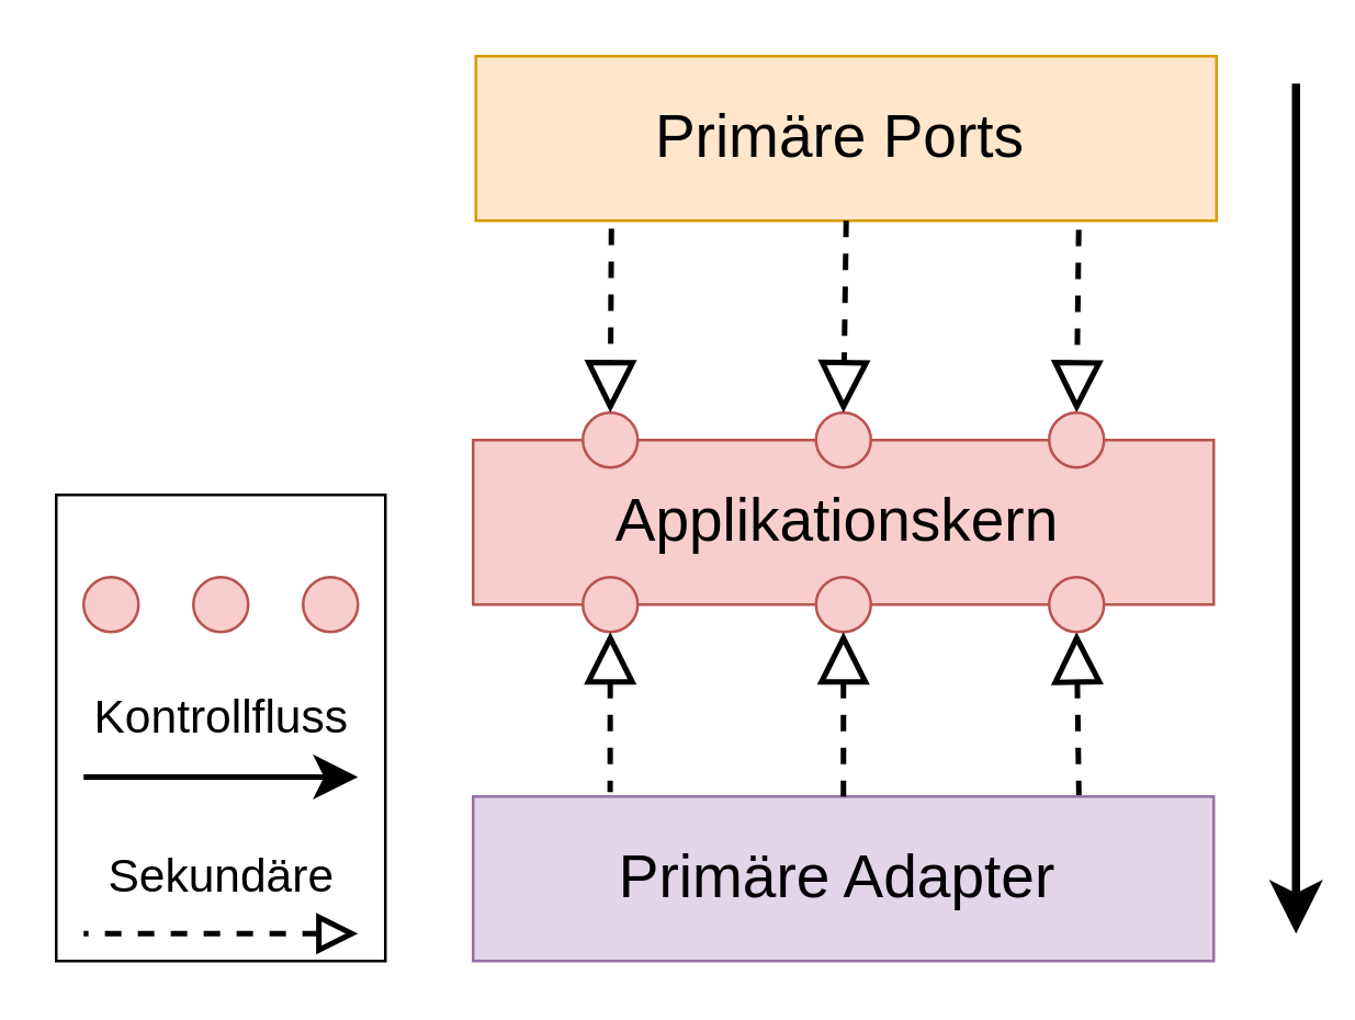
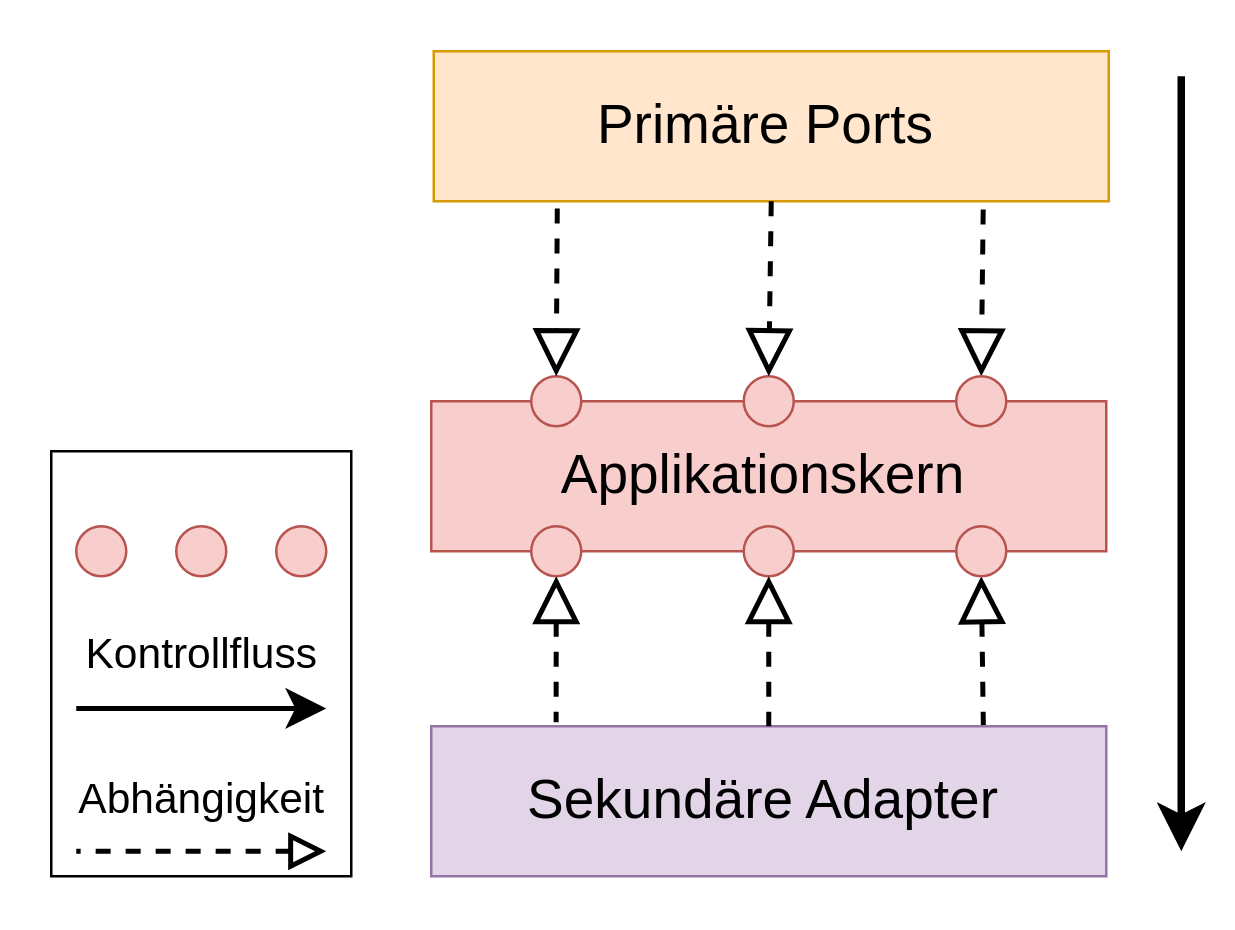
  <mxCell id="0" />
  <mxCell id="1" parent="0" />
  <mxCell id="2" value="" style="rounded=0;whiteSpace=wrap;html=1;fontSize=21;fillColor=none;" vertex="1" parent="1"><mxGeometry x="20" y="180" width="120" height="170" as="geometry" /></mxCell>
  <mxCell id="3" value="" style="endArrow=block;html=1;rounded=0;fontSize=27;fontColor=#000000;strokeWidth=2;endFill=0;startSize=7;endSize=14;dashed=1;entryX=0.5;entryY=0;entryDx=0;entryDy=0;exitX=0.814;exitY=1.055;exitDx=0;exitDy=0;exitPerimeter=0;" parent="1" edge="1" target="12" source="6"><mxGeometry x="536" y="275" width="50" height="50" as="geometry"><mxPoint x="473" y="50" as="sourcePoint" /><mxPoint x="472" y="190" as="targetPoint" /></mxGeometry></mxCell>
  <mxCell id="4" value="" style="endArrow=none;html=1;rounded=0;fontSize=27;fontColor=#000000;strokeWidth=2;endFill=0;startSize=14;endSize=14;dashed=1;startArrow=block;startFill=0;exitX=0.5;exitY=1;exitDx=0;exitDy=0;entryX=0.818;entryY=0.021;entryDx=0;entryDy=0;entryPerimeter=0;" edge="1" parent="1" source="16" target="18"><mxGeometry x="536" y="455" width="50" height="50" as="geometry"><mxPoint x="472" y="210" as="sourcePoint" /><mxPoint x="472" y="350" as="targetPoint" /></mxGeometry></mxCell>
  <mxCell id="5" value="" style="group" vertex="1" connectable="0" parent="1"><mxGeometry x="171" y="20" width="272" height="60" as="geometry" /></mxCell>
  <mxCell id="6" value="" style="rounded=0;whiteSpace=wrap;html=1;fillColor=#ffe6cc;strokeColor=#d79b00;" parent="5" vertex="1"><mxGeometry x="2" width="270" height="60" as="geometry" /></mxCell>
  <mxCell id="7" value="Primäre Ports" style="text;html=1;strokeColor=none;fillColor=none;align=center;verticalAlign=middle;whiteSpace=wrap;rounded=0;fontSize=22;" parent="5" vertex="1"><mxGeometry y="15" width="270" height="30" as="geometry" /></mxCell>
  <mxCell id="8" value="" style="group" vertex="1" connectable="0" parent="1"><mxGeometry x="170" y="150" width="272" height="80" as="geometry" /></mxCell>
  <mxCell id="9" value="" style="rounded=0;whiteSpace=wrap;html=1;fillColor=#f8cecc;strokeColor=#b85450;" parent="8" vertex="1"><mxGeometry x="2" y="10" width="270" height="60" as="geometry" /></mxCell>
  <mxCell id="10" value="Applikationskern" style="text;html=1;strokeColor=none;fillColor=none;align=center;verticalAlign=middle;whiteSpace=wrap;rounded=0;fontSize=22;" parent="8" vertex="1"><mxGeometry y="25" width="270" height="30" as="geometry" /></mxCell>
  <mxCell id="11" value="" style="ellipse;whiteSpace=wrap;html=1;aspect=fixed;fillColor=#f8cecc;strokeColor=#b85450;" vertex="1" parent="8"><mxGeometry x="42" width="20" height="20" as="geometry" /></mxCell>
  <mxCell id="12" value="" style="ellipse;whiteSpace=wrap;html=1;aspect=fixed;fillColor=#f8cecc;strokeColor=#b85450;" vertex="1" parent="8"><mxGeometry x="212" width="20" height="20" as="geometry" /></mxCell>
  <mxCell id="13" value="" style="ellipse;whiteSpace=wrap;html=1;aspect=fixed;fillColor=#f8cecc;strokeColor=#b85450;" vertex="1" parent="8"><mxGeometry x="127" width="20" height="20" as="geometry" /></mxCell>
  <mxCell id="14" value="" style="ellipse;whiteSpace=wrap;html=1;aspect=fixed;fillColor=#f8cecc;strokeColor=#b85450;" vertex="1" parent="8"><mxGeometry x="127" y="60" width="20" height="20" as="geometry" /></mxCell>
  <mxCell id="15" value="" style="ellipse;whiteSpace=wrap;html=1;aspect=fixed;fillColor=#f8cecc;strokeColor=#b85450;" vertex="1" parent="8"><mxGeometry x="42" y="60" width="20" height="20" as="geometry" /></mxCell>
  <mxCell id="16" value="" style="ellipse;whiteSpace=wrap;html=1;aspect=fixed;fillColor=#f8cecc;strokeColor=#b85450;" vertex="1" parent="8"><mxGeometry x="212" y="60" width="20" height="20" as="geometry" /></mxCell>
  <mxCell id="17" value="" style="group" vertex="1" connectable="0" parent="1"><mxGeometry x="170" y="290" width="272" height="60" as="geometry" /></mxCell>
  <mxCell id="18" value="" style="rounded=0;whiteSpace=wrap;html=1;fillColor=#e1d5e7;strokeColor=#9673a6;" parent="17" vertex="1"><mxGeometry x="2" width="270" height="60" as="geometry" /></mxCell>
- <mxCell id="19" value="Primäre Adapter" style="text;html=1;strokeColor=none;fillColor=none;align=center;verticalAlign=middle;whiteSpace=wrap;rounded=0;fontSize=22;" parent="17" vertex="1"><mxGeometry y="15" width="270" height="30" as="geometry" /></mxCell>
+ <mxCell id="19" value="Sekundäre Adapter" style="text;html=1;strokeColor=none;fillColor=none;align=center;verticalAlign=middle;whiteSpace=wrap;rounded=0;fontSize=22;" parent="17" vertex="1"><mxGeometry y="15" width="270" height="30" as="geometry" /></mxCell>
  <mxCell id="20" value="" style="endArrow=none;html=1;rounded=0;fontSize=27;fontColor=#000000;strokeWidth=2;endFill=0;startSize=14;endSize=14;dashed=1;startArrow=block;startFill=0;exitX=0.5;exitY=1;exitDx=0;exitDy=0;entryX=0.5;entryY=0;entryDx=0;entryDy=0;" edge="1" parent="1" source="14" target="18"><mxGeometry x="449.57" y="465" width="50" height="50" as="geometry"><mxPoint x="305.57" y="200" as="sourcePoint" /><mxPoint x="306.43" y="281.26" as="targetPoint" /></mxGeometry></mxCell>
  <mxCell id="21" value="" style="endArrow=none;html=1;rounded=0;fontSize=27;fontColor=#000000;strokeWidth=2;endFill=0;startSize=14;endSize=14;dashed=1;startArrow=block;startFill=0;exitX=0.5;exitY=1;exitDx=0;exitDy=0;entryX=0.185;entryY=-0.026;entryDx=0;entryDy=0;entryPerimeter=0;" edge="1" parent="1" source="15" target="18"><mxGeometry x="459.57" y="475" width="50" height="50" as="geometry"><mxPoint x="317" y="200" as="sourcePoint" /><mxPoint x="317" y="280" as="targetPoint" /></mxGeometry></mxCell>
  <mxCell id="22" value="" style="endArrow=block;html=1;rounded=0;fontSize=27;fontColor=#000000;strokeWidth=2;endFill=0;startSize=7;endSize=14;dashed=1;entryX=0.5;entryY=0;entryDx=0;entryDy=0;exitX=0.5;exitY=1;exitDx=0;exitDy=0;" edge="1" parent="1" source="6" target="13"><mxGeometry x="466.22" y="271.7" width="50" height="50" as="geometry"><mxPoint x="322" y="80" as="sourcePoint" /><mxPoint x="322.22" y="146.7" as="targetPoint" /></mxGeometry></mxCell>
  <mxCell id="23" value="" style="endArrow=block;html=1;rounded=0;fontSize=27;fontColor=#000000;strokeWidth=2;endFill=0;startSize=7;endSize=14;dashed=1;entryX=0.5;entryY=0;entryDx=0;entryDy=0;exitX=0.183;exitY=1.049;exitDx=0;exitDy=0;exitPerimeter=0;" edge="1" parent="1" source="6" target="11"><mxGeometry x="546" y="285" width="50" height="50" as="geometry"><mxPoint x="401.78" y="63.3" as="sourcePoint" /><mxPoint x="402" y="160" as="targetPoint" /></mxGeometry></mxCell>
  <mxCell id="24" value="" style="endArrow=none;html=1;rounded=0;fontSize=27;fontColor=#000000;strokeWidth=2;endFill=0;startSize=10;endSize=11;dashed=1;startArrow=block;startFill=0;" edge="1" parent="1"><mxGeometry x="14" y="535" width="50" height="50" as="geometry"><mxPoint x="130" y="340" as="sourcePoint" /><mxPoint x="30" y="340" as="targetPoint" /></mxGeometry></mxCell>
  <mxCell id="25" value="" style="endArrow=classic;html=1;rounded=0;fontSize=27;fontColor=#000000;strokeWidth=2;startSize=10;endSize=10;" edge="1" parent="1"><mxGeometry x="108" y="357.88" width="50" height="50" as="geometry"><mxPoint x="30" y="282.88" as="sourcePoint" /><mxPoint x="130" y="282.88" as="targetPoint" /><Array as="points" /></mxGeometry></mxCell>
  <mxCell id="26" value="" style="ellipse;whiteSpace=wrap;html=1;aspect=fixed;fillColor=#f8cecc;strokeColor=#b85450;" vertex="1" parent="1"><mxGeometry x="30" y="210" width="20" height="20" as="geometry" /></mxCell>
  <mxCell id="27" value="" style="ellipse;whiteSpace=wrap;html=1;aspect=fixed;fillColor=#f8cecc;strokeColor=#b85450;" vertex="1" parent="1"><mxGeometry x="70" y="210" width="20" height="20" as="geometry" /></mxCell>
  <mxCell id="28" value="" style="ellipse;whiteSpace=wrap;html=1;aspect=fixed;fillColor=#f8cecc;strokeColor=#b85450;" vertex="1" parent="1"><mxGeometry x="110" y="210" width="20" height="20" as="geometry" /></mxCell>
- <mxCell id="29" value="&lt;font style=&quot;font-size: 17px;&quot;&gt;Sekundäre&lt;/font&gt;" style="text;html=1;align=center;verticalAlign=middle;resizable=0;points=[];autosize=1;strokeColor=none;fillColor=none;fontSize=17;fontColor=#000000;" vertex="1" parent="1"><mxGeometry x="25" y="305" width="110" height="30" as="geometry" /></mxCell>
+ <mxCell id="29" value="&lt;font style=&quot;font-size: 17px;&quot;&gt;Abhängigkeit&lt;/font&gt;" style="text;html=1;align=center;verticalAlign=middle;resizable=0;points=[];autosize=1;strokeColor=none;fillColor=none;fontSize=17;fontColor=#000000;" vertex="1" parent="1"><mxGeometry x="25" y="305" width="110" height="30" as="geometry" /></mxCell>
  <mxCell id="30" value="&lt;font style=&quot;font-size: 17px&quot;&gt;Kontrollfluss&lt;/font&gt;" style="text;html=1;align=center;verticalAlign=middle;resizable=0;points=[];autosize=1;strokeColor=none;fillColor=none;fontSize=17;fontColor=#000000;" vertex="1" parent="1"><mxGeometry x="25" y="246.88" width="110" height="30" as="geometry" /></mxCell>
  <mxCell id="31" value="" style="endArrow=classic;html=1;rounded=0;fontSize=27;fontColor=#000000;strokeWidth=3;startSize=11;endSize=10;" edge="1" parent="1"><mxGeometry x="102" y="-25" width="50" height="50" as="geometry"><mxPoint x="472" y="30" as="sourcePoint" /><mxPoint x="472" y="340" as="targetPoint" /><Array as="points" /></mxGeometry></mxCell>
